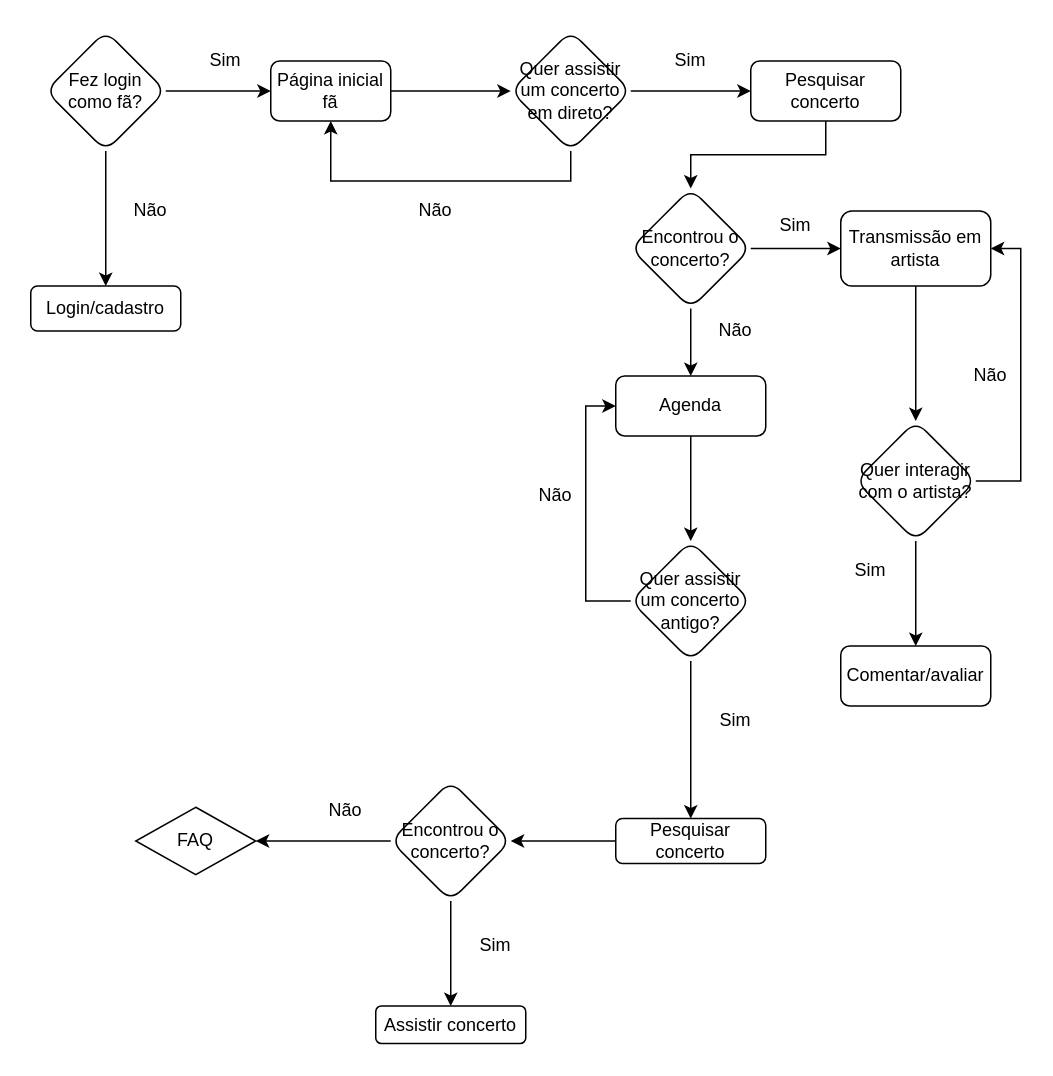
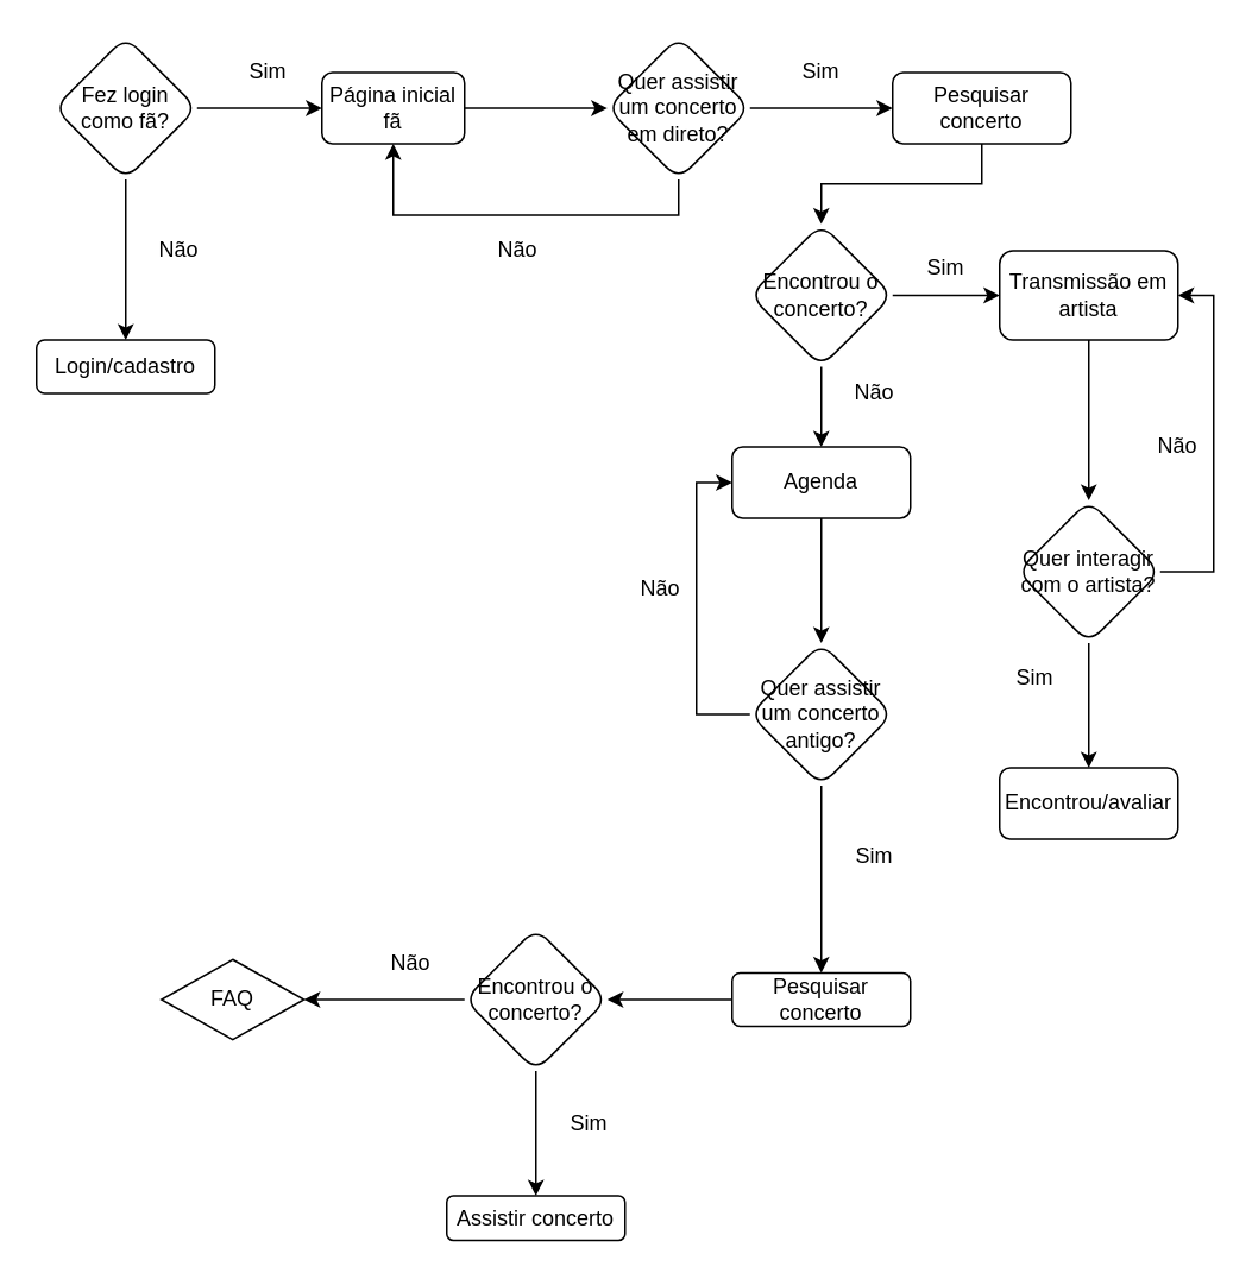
  <mxCell id="0" />
  <mxCell id="1" parent="0" />
  <mxCell id="2" value="" style="edgeStyle=orthogonalEdgeStyle;rounded=0;orthogonalLoop=1;jettySize=auto;html=1;" parent="1" source="4" target="6" edge="1"><mxGeometry relative="1" as="geometry" /></mxCell>
  <mxCell id="3" value="" style="edgeStyle=orthogonalEdgeStyle;rounded=0;orthogonalLoop=1;jettySize=auto;html=1;" parent="1" source="4" target="25" edge="1"><mxGeometry relative="1" as="geometry" /></mxCell>
  <mxCell id="4" value="Fez login como fã?" style="rhombus;whiteSpace=wrap;html=1;rounded=1;" parent="1" vertex="1"><mxGeometry x="30" y="20" width="80" height="80" as="geometry" /></mxCell>
  <mxCell id="5" value="" style="edgeStyle=orthogonalEdgeStyle;rounded=0;orthogonalLoop=1;jettySize=auto;html=1;" parent="1" source="6" target="9" edge="1"><mxGeometry relative="1" as="geometry" /></mxCell>
  <mxCell id="6" value="Página inicial&lt;br&gt;fã" style="whiteSpace=wrap;html=1;rounded=1;" parent="1" vertex="1"><mxGeometry x="180" y="40" width="80" height="40" as="geometry" /></mxCell>
  <mxCell id="7" value="" style="edgeStyle=orthogonalEdgeStyle;rounded=0;orthogonalLoop=1;jettySize=auto;html=1;" parent="1" source="9" target="11" edge="1"><mxGeometry relative="1" as="geometry" /></mxCell>
  <mxCell id="8" style="edgeStyle=orthogonalEdgeStyle;rounded=0;orthogonalLoop=1;jettySize=auto;html=1;entryX=0.5;entryY=1;entryDx=0;entryDy=0;" parent="1" source="9" target="6" edge="1"><mxGeometry relative="1" as="geometry"><Array as="points"><mxPoint x="380" y="120" /><mxPoint x="220" y="120" /></Array></mxGeometry></mxCell>
  <mxCell id="9" value="Quer assistir um concerto em direto?" style="rhombus;whiteSpace=wrap;html=1;rounded=1;" parent="1" vertex="1"><mxGeometry x="340" y="20" width="80" height="80" as="geometry" /></mxCell>
  <mxCell id="10" value="" style="edgeStyle=orthogonalEdgeStyle;rounded=0;orthogonalLoop=1;jettySize=auto;html=1;" parent="1" source="11" target="14" edge="1"><mxGeometry relative="1" as="geometry" /></mxCell>
  <mxCell id="11" value="Pesquisar concerto" style="whiteSpace=wrap;html=1;rounded=1;" parent="1" vertex="1"><mxGeometry x="500" y="40" width="100" height="40" as="geometry" /></mxCell>
  <mxCell id="12" value="" style="edgeStyle=orthogonalEdgeStyle;rounded=0;orthogonalLoop=1;jettySize=auto;html=1;" parent="1" source="14" target="16" edge="1"><mxGeometry relative="1" as="geometry" /></mxCell>
  <mxCell id="13" value="" style="edgeStyle=orthogonalEdgeStyle;rounded=0;orthogonalLoop=1;jettySize=auto;html=1;" parent="1" source="14" target="18" edge="1"><mxGeometry relative="1" as="geometry" /></mxCell>
  <mxCell id="14" value="Encontrou o concerto?" style="rhombus;whiteSpace=wrap;html=1;rounded=1;" parent="1" vertex="1"><mxGeometry x="420" y="125" width="80" height="80" as="geometry" /></mxCell>
  <mxCell id="15" value="" style="edgeStyle=orthogonalEdgeStyle;rounded=0;orthogonalLoop=1;jettySize=auto;html=1;" parent="1" source="16" target="37" edge="1"><mxGeometry relative="1" as="geometry" /></mxCell>
  <mxCell id="16" value="Transmissão em artista" style="whiteSpace=wrap;html=1;rounded=1;" parent="1" vertex="1"><mxGeometry x="560" y="140" width="100" height="50" as="geometry" /></mxCell>
  <mxCell id="17" value="" style="edgeStyle=orthogonalEdgeStyle;rounded=0;orthogonalLoop=1;jettySize=auto;html=1;" parent="1" source="18" target="21" edge="1"><mxGeometry relative="1" as="geometry" /></mxCell>
  <mxCell id="18" value="Agenda" style="whiteSpace=wrap;html=1;rounded=1;" parent="1" vertex="1"><mxGeometry x="410" y="250" width="100" height="40" as="geometry" /></mxCell>
  <mxCell id="19" value="" style="edgeStyle=orthogonalEdgeStyle;rounded=0;orthogonalLoop=1;jettySize=auto;html=1;" parent="1" source="21" target="23" edge="1"><mxGeometry relative="1" as="geometry" /></mxCell>
  <mxCell id="20" style="edgeStyle=orthogonalEdgeStyle;rounded=0;orthogonalLoop=1;jettySize=auto;html=1;entryX=0;entryY=0.5;entryDx=0;entryDy=0;" parent="1" source="21" target="18" edge="1"><mxGeometry relative="1" as="geometry"><Array as="points"><mxPoint x="390" y="400" /><mxPoint x="390" y="270" /></Array></mxGeometry></mxCell>
  <mxCell id="21" value="Quer assistir um concerto antigo?" style="rhombus;whiteSpace=wrap;html=1;rounded=1;" parent="1" vertex="1"><mxGeometry x="420" y="360" width="80" height="80" as="geometry" /></mxCell>
  <mxCell id="22" value="" style="edgeStyle=orthogonalEdgeStyle;rounded=0;orthogonalLoop=1;jettySize=auto;html=1;" parent="1" source="23" target="30" edge="1"><mxGeometry relative="1" as="geometry" /></mxCell>
  <mxCell id="23" value="Pesquisar concerto" style="whiteSpace=wrap;html=1;rounded=1;" parent="1" vertex="1"><mxGeometry x="410" y="545" width="100" height="30" as="geometry" /></mxCell>
  <mxCell id="24" value="Sim" style="text;html=1;strokeColor=none;fillColor=none;align=center;verticalAlign=middle;whiteSpace=wrap;rounded=0;" parent="1" vertex="1"><mxGeometry x="130" y="30" width="40" height="20" as="geometry" /></mxCell>
  <mxCell id="25" value="Login/cadastro" style="whiteSpace=wrap;html=1;rounded=1;" parent="1" vertex="1"><mxGeometry x="20" y="190" width="100" height="30" as="geometry" /></mxCell>
  <mxCell id="26" value="Não" style="text;html=1;strokeColor=none;fillColor=none;align=center;verticalAlign=middle;whiteSpace=wrap;rounded=0;" parent="1" vertex="1"><mxGeometry x="80" y="130" width="40" height="20" as="geometry" /></mxCell>
  <mxCell id="27" value="Sim" style="text;html=1;strokeColor=none;fillColor=none;align=center;verticalAlign=middle;whiteSpace=wrap;rounded=0;" parent="1" vertex="1"><mxGeometry x="440" y="30" width="40" height="20" as="geometry" /></mxCell>
  <mxCell id="28" value="" style="edgeStyle=orthogonalEdgeStyle;rounded=0;orthogonalLoop=1;jettySize=auto;html=1;" parent="1" source="30" target="31" edge="1"><mxGeometry relative="1" as="geometry" /></mxCell>
  <mxCell id="29" value="" style="edgeStyle=orthogonalEdgeStyle;rounded=0;orthogonalLoop=1;jettySize=auto;html=1;" parent="1" source="30" target="32" edge="1"><mxGeometry relative="1" as="geometry" /></mxCell>
  <mxCell id="30" value="Encontrou o concerto?" style="rhombus;whiteSpace=wrap;html=1;rounded=1;" parent="1" vertex="1"><mxGeometry x="260" y="520" width="80" height="80" as="geometry" /></mxCell>
  <mxCell id="31" value="Assistir concerto" style="whiteSpace=wrap;html=1;rounded=1;" parent="1" vertex="1"><mxGeometry x="250" y="670" width="100" height="25" as="geometry" /></mxCell>
  <mxCell id="32" value="FAQ" style="rhombus;whiteSpace=wrap;html=1;" parent="1" vertex="1"><mxGeometry x="90" y="537.5" width="80" height="45" as="geometry" /></mxCell>
  <mxCell id="33" value="Não" style="text;html=1;strokeColor=none;fillColor=none;align=center;verticalAlign=middle;whiteSpace=wrap;rounded=0;" parent="1" vertex="1"><mxGeometry x="470" y="210" width="40" height="20" as="geometry" /></mxCell>
  <mxCell id="34" value="Não" style="text;html=1;strokeColor=none;fillColor=none;align=center;verticalAlign=middle;whiteSpace=wrap;rounded=0;" parent="1" vertex="1"><mxGeometry x="270" y="130" width="40" height="20" as="geometry" /></mxCell>
  <mxCell id="35" value="" style="edgeStyle=orthogonalEdgeStyle;rounded=0;orthogonalLoop=1;jettySize=auto;html=1;" parent="1" source="37" target="38" edge="1"><mxGeometry relative="1" as="geometry" /></mxCell>
  <mxCell id="36" style="edgeStyle=orthogonalEdgeStyle;rounded=0;orthogonalLoop=1;jettySize=auto;html=1;entryX=1;entryY=0.5;entryDx=0;entryDy=0;" edge="1" parent="1" source="37" target="16"><mxGeometry relative="1" as="geometry"><Array as="points"><mxPoint x="680" y="320" /><mxPoint x="680" y="165" /></Array></mxGeometry></mxCell>
  <mxCell id="37" value="Quer interagir com o artista?" style="rhombus;whiteSpace=wrap;html=1;rounded=1;" parent="1" vertex="1"><mxGeometry x="570" y="280" width="80" height="80" as="geometry" /></mxCell>
- <mxCell id="38" value="Comentar/avaliar" style="whiteSpace=wrap;html=1;rounded=1;" parent="1" vertex="1"><mxGeometry x="560" y="430" width="100" height="40" as="geometry" /></mxCell>
+ <mxCell id="38" value="Encontrou/avaliar" style="whiteSpace=wrap;html=1;rounded=1;" parent="1" vertex="1"><mxGeometry x="560" y="430" width="100" height="40" as="geometry" /></mxCell>
  <mxCell id="39" value="Não" style="text;html=1;strokeColor=none;fillColor=none;align=center;verticalAlign=middle;whiteSpace=wrap;rounded=0;" parent="1" vertex="1"><mxGeometry x="640" y="240" width="40" height="20" as="geometry" /></mxCell>
  <mxCell id="40" value="Não" style="text;html=1;strokeColor=none;fillColor=none;align=center;verticalAlign=middle;whiteSpace=wrap;rounded=0;" parent="1" vertex="1"><mxGeometry x="210" y="530" width="40" height="20" as="geometry" /></mxCell>
  <mxCell id="41" value="Sim" style="text;html=1;strokeColor=none;fillColor=none;align=center;verticalAlign=middle;whiteSpace=wrap;rounded=0;" parent="1" vertex="1"><mxGeometry x="470" y="470" width="40" height="20" as="geometry" /></mxCell>
  <mxCell id="42" value="Sim" style="text;html=1;strokeColor=none;fillColor=none;align=center;verticalAlign=middle;whiteSpace=wrap;rounded=0;" parent="1" vertex="1"><mxGeometry x="310" y="620" width="40" height="20" as="geometry" /></mxCell>
  <mxCell id="43" value="Sim" style="text;html=1;strokeColor=none;fillColor=none;align=center;verticalAlign=middle;whiteSpace=wrap;rounded=0;" vertex="1" parent="1"><mxGeometry x="560" y="370" width="40" height="20" as="geometry" /></mxCell>
  <mxCell id="44" value="Sim" style="text;html=1;strokeColor=none;fillColor=none;align=center;verticalAlign=middle;whiteSpace=wrap;rounded=0;" vertex="1" parent="1"><mxGeometry x="510" y="140" width="40" height="20" as="geometry" /></mxCell>
  <mxCell id="45" value="Não" style="text;html=1;strokeColor=none;fillColor=none;align=center;verticalAlign=middle;whiteSpace=wrap;rounded=0;" vertex="1" parent="1"><mxGeometry x="350" y="320" width="40" height="20" as="geometry" /></mxCell>
